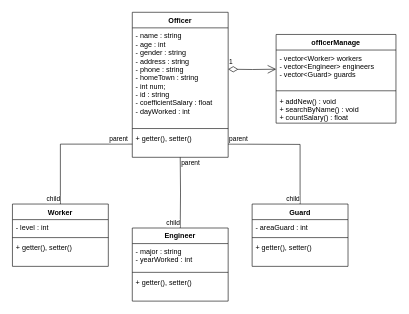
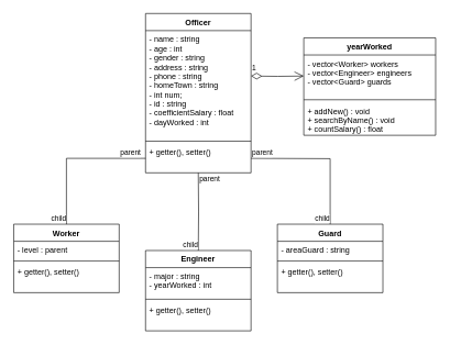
  <mxCell id="0" />
  <mxCell id="1" parent="0" />
  <mxCell id="2" value="Officer" style="swimlane;fontStyle=1;align=center;verticalAlign=top;childLayout=stackLayout;horizontal=1;startSize=26;horizontalStack=0;resizeParent=1;resizeParentMax=0;resizeLast=0;collapsible=1;marginBottom=0;" vertex="1" parent="1"><mxGeometry x="220" y="20" width="160" height="242" as="geometry" /></mxCell>
  <mxCell id="3" value="- name : string&#10;- age : int&#10;- gender : string&#10;- address : string&#10;- phone : string&#10;- homeTown : string&#10;- int num;&#10;- id : string&#10;- coefficientSalary : float&#10;- dayWorked : int" style="text;strokeColor=none;fillColor=none;align=left;verticalAlign=top;spacingLeft=4;spacingRight=4;overflow=hidden;rotatable=0;points=[[0,0.5],[1,0.5]];portConstraint=eastwest;" vertex="1" parent="2"><mxGeometry y="26" width="160" height="164" as="geometry" /></mxCell>
  <mxCell id="4" value="" style="line;strokeWidth=1;fillColor=none;align=left;verticalAlign=middle;spacingTop=-1;spacingLeft=3;spacingRight=3;rotatable=0;labelPosition=right;points=[];portConstraint=eastwest;strokeColor=inherit;" vertex="1" parent="2"><mxGeometry y="190" width="160" height="8" as="geometry" /></mxCell>
  <mxCell id="5" value="+ getter(), setter()" style="text;strokeColor=none;fillColor=none;align=left;verticalAlign=top;spacingLeft=4;spacingRight=4;overflow=hidden;rotatable=0;points=[[0,0.5],[1,0.5]];portConstraint=eastwest;" vertex="1" parent="2"><mxGeometry y="198" width="160" height="44" as="geometry" /></mxCell>
  <mxCell id="6" value="Worker" style="swimlane;fontStyle=1;align=center;verticalAlign=top;childLayout=stackLayout;horizontal=1;startSize=26;horizontalStack=0;resizeParent=1;resizeParentMax=0;resizeLast=0;collapsible=1;marginBottom=0;" vertex="1" parent="1"><mxGeometry y="340" width="160" height="104" as="geometry" x="20" /></mxCell>
- <mxCell id="7" value="- level : int" style="text;strokeColor=none;fillColor=none;align=left;verticalAlign=top;spacingLeft=4;spacingRight=4;overflow=hidden;rotatable=0;points=[[0,0.5],[1,0.5]];portConstraint=eastwest;" vertex="1" parent="6"><mxGeometry y="26" width="160" height="26" as="geometry" /></mxCell>
+ <mxCell id="7" value="- level : parent" style="text;strokeColor=none;fillColor=none;align=left;verticalAlign=top;spacingLeft=4;spacingRight=4;overflow=hidden;rotatable=0;points=[[0,0.5],[1,0.5]];portConstraint=eastwest;" vertex="1" parent="6"><mxGeometry y="26" width="160" height="26" as="geometry" /></mxCell>
  <mxCell id="8" value="" style="line;strokeWidth=1;fillColor=none;align=left;verticalAlign=middle;spacingTop=-1;spacingLeft=3;spacingRight=3;rotatable=0;labelPosition=right;points=[];portConstraint=eastwest;strokeColor=inherit;" vertex="1" parent="6"><mxGeometry y="52" width="160" height="8" as="geometry" /></mxCell>
  <mxCell id="9" value="+ getter(), setter()" style="text;strokeColor=none;fillColor=none;align=left;verticalAlign=top;spacingLeft=4;spacingRight=4;overflow=hidden;rotatable=0;points=[[0,0.5],[1,0.5]];portConstraint=eastwest;" vertex="1" parent="6"><mxGeometry y="60" width="160" height="44" as="geometry" /></mxCell>
  <mxCell id="10" value="Engineer" style="swimlane;fontStyle=1;align=center;verticalAlign=top;childLayout=stackLayout;horizontal=1;startSize=26;horizontalStack=0;resizeParent=1;resizeParentMax=0;resizeLast=0;collapsible=1;marginBottom=0;" vertex="1" parent="1"><mxGeometry x="220" y="380" width="160" height="122" as="geometry" /></mxCell>
  <mxCell id="11" value="- major : string&#10;- yearWorked : int" style="text;strokeColor=none;fillColor=none;align=left;verticalAlign=top;spacingLeft=4;spacingRight=4;overflow=hidden;rotatable=0;points=[[0,0.5],[1,0.5]];portConstraint=eastwest;" vertex="1" parent="10"><mxGeometry y="26" width="160" height="44" as="geometry" /></mxCell>
  <mxCell id="12" value="" style="line;strokeWidth=1;fillColor=none;align=left;verticalAlign=middle;spacingTop=-1;spacingLeft=3;spacingRight=3;rotatable=0;labelPosition=right;points=[];portConstraint=eastwest;strokeColor=inherit;" vertex="1" parent="10"><mxGeometry y="70" width="160" height="8" as="geometry" /></mxCell>
  <mxCell id="13" value="+ getter(), setter()" style="text;strokeColor=none;fillColor=none;align=left;verticalAlign=top;spacingLeft=4;spacingRight=4;overflow=hidden;rotatable=0;points=[[0,0.5],[1,0.5]];portConstraint=eastwest;" vertex="1" parent="10"><mxGeometry y="78" width="160" height="44" as="geometry" /></mxCell>
  <mxCell id="14" value="Guard" style="swimlane;fontStyle=1;align=center;verticalAlign=top;childLayout=stackLayout;horizontal=1;startSize=26;horizontalStack=0;resizeParent=1;resizeParentMax=0;resizeLast=0;collapsible=1;marginBottom=0;" vertex="1" parent="1"><mxGeometry x="420" y="340" width="160" height="104" as="geometry" /></mxCell>
- <mxCell id="15" value="- areaGuard : int" style="text;strokeColor=none;fillColor=none;align=left;verticalAlign=top;spacingLeft=4;spacingRight=4;overflow=hidden;rotatable=0;points=[[0,0.5],[1,0.5]];portConstraint=eastwest;" vertex="1" parent="14"><mxGeometry y="26" width="160" height="26" as="geometry" /></mxCell>
+ <mxCell id="15" value="- areaGuard : string" style="text;strokeColor=none;fillColor=none;align=left;verticalAlign=top;spacingLeft=4;spacingRight=4;overflow=hidden;rotatable=0;points=[[0,0.5],[1,0.5]];portConstraint=eastwest;" vertex="1" parent="14"><mxGeometry y="26" width="160" height="26" as="geometry" /></mxCell>
  <mxCell id="16" value="" style="line;strokeWidth=1;fillColor=none;align=left;verticalAlign=middle;spacingTop=-1;spacingLeft=3;spacingRight=3;rotatable=0;labelPosition=right;points=[];portConstraint=eastwest;strokeColor=inherit;" vertex="1" parent="14"><mxGeometry y="52" width="160" height="8" as="geometry" /></mxCell>
  <mxCell id="17" value="+ getter(), setter()" style="text;strokeColor=none;fillColor=none;align=left;verticalAlign=top;spacingLeft=4;spacingRight=4;overflow=hidden;rotatable=0;points=[[0,0.5],[1,0.5]];portConstraint=eastwest;" vertex="1" parent="14"><mxGeometry y="60" width="160" height="44" as="geometry" /></mxCell>
- <mxCell id="18" value="officerManage" style="swimlane;fontStyle=1;align=center;verticalAlign=top;childLayout=stackLayout;horizontal=1;startSize=26;horizontalStack=0;resizeParent=1;resizeParentMax=0;resizeLast=0;collapsible=1;marginBottom=0;" vertex="1" parent="1"><mxGeometry x="460" y="57" width="200" height="148" as="geometry" /></mxCell>
+ <mxCell id="18" value="yearWorked" style="swimlane;fontStyle=1;align=center;verticalAlign=top;childLayout=stackLayout;horizontal=1;startSize=26;horizontalStack=0;resizeParent=1;resizeParentMax=0;resizeLast=0;collapsible=1;marginBottom=0;" vertex="1" parent="1"><mxGeometry x="460" y="57" width="200" height="148" as="geometry" /></mxCell>
  <mxCell id="19" value="- vector&lt;Worker&gt; workers&#10;- vector&lt;Engineer&gt; engineers&#10;- vector&lt;Guard&gt; guards" style="text;strokeColor=none;fillColor=none;align=left;verticalAlign=top;spacingLeft=4;spacingRight=4;overflow=hidden;rotatable=0;points=[[0,0.5],[1,0.5]];portConstraint=eastwest;" vertex="1" parent="18"><mxGeometry y="26" width="200" height="64" as="geometry" /></mxCell>
  <mxCell id="20" value="" style="line;strokeWidth=1;fillColor=none;align=left;verticalAlign=middle;spacingTop=-1;spacingLeft=3;spacingRight=3;rotatable=0;labelPosition=right;points=[];portConstraint=eastwest;strokeColor=inherit;" vertex="1" parent="18"><mxGeometry y="90" width="200" height="8" as="geometry" /></mxCell>
  <mxCell id="21" value="+ addNew() : void&#10;+ searchByName() : void&#10;+ countSalary() : float" style="text;strokeColor=none;fillColor=none;align=left;verticalAlign=top;spacingLeft=4;spacingRight=4;overflow=hidden;rotatable=0;points=[[0,0.5],[1,0.5]];portConstraint=eastwest;" vertex="1" parent="18"><mxGeometry y="98" width="200" height="50" as="geometry" /></mxCell>
  <mxCell id="22" value="" style="endArrow=none;html=1;edgeStyle=orthogonalEdgeStyle;rounded=0;" edge="1" parent="1" target="14"><mxGeometry relative="1" as="geometry"><mxPoint x="380" y="240" as="sourcePoint" /><mxPoint x="540" y="240" as="targetPoint" /></mxGeometry></mxCell>
  <mxCell id="23" value="parent" style="edgeLabel;resizable=0;html=1;align=left;verticalAlign=bottom;" connectable="0" vertex="1" parent="22"><mxGeometry x="-1" relative="1" as="geometry" /></mxCell>
  <mxCell id="24" value="child" style="edgeLabel;resizable=0;html=1;align=right;verticalAlign=bottom;" connectable="0" vertex="1" parent="22"><mxGeometry x="1" relative="1" as="geometry" /></mxCell>
  <mxCell id="25" value="" style="endArrow=none;html=1;edgeStyle=orthogonalEdgeStyle;rounded=0;entryX=0.5;entryY=0;entryDx=0;entryDy=0;" edge="1" parent="1" target="10"><mxGeometry relative="1" as="geometry"><mxPoint x="300" y="262" as="sourcePoint" /><mxPoint x="460" y="262" as="targetPoint" /></mxGeometry></mxCell>
  <mxCell id="26" value="parent" style="edgeLabel;resizable=0;html=1;align=left;verticalAlign=bottom;" connectable="0" vertex="1" parent="25"><mxGeometry x="-1" relative="1" as="geometry"><mxPoint y="18" as="offset" /></mxGeometry></mxCell>
  <mxCell id="27" value="child" style="edgeLabel;resizable=0;html=1;align=right;verticalAlign=bottom;" connectable="0" vertex="1" parent="25"><mxGeometry x="1" relative="1" as="geometry" /></mxCell>
  <mxCell id="28" value="" style="endArrow=none;html=1;edgeStyle=orthogonalEdgeStyle;rounded=0;entryX=0.5;entryY=0;entryDx=0;entryDy=0;exitX=0;exitY=0.5;exitDx=0;exitDy=0;" edge="1" parent="1" source="5" target="6"><mxGeometry relative="1" as="geometry"><mxPoint x="40" y="230" as="sourcePoint" /><mxPoint x="200" y="230" as="targetPoint" /></mxGeometry></mxCell>
  <mxCell id="29" value="parent" style="edgeLabel;resizable=0;html=1;align=left;verticalAlign=bottom;" connectable="0" vertex="1" parent="28"><mxGeometry x="-1" relative="1" as="geometry"><mxPoint x="-40" as="offset" /></mxGeometry></mxCell>
  <mxCell id="30" value="child" style="edgeLabel;resizable=0;html=1;align=right;verticalAlign=bottom;" connectable="0" vertex="1" parent="28"><mxGeometry x="1" relative="1" as="geometry" /></mxCell>
  <mxCell id="31" value="1" style="endArrow=open;html=1;endSize=12;startArrow=diamondThin;startSize=14;startFill=0;edgeStyle=orthogonalEdgeStyle;align=left;verticalAlign=bottom;rounded=0;entryX=0;entryY=0.5;entryDx=0;entryDy=0;" edge="1" parent="1" target="19"><mxGeometry x="-1" y="3" relative="1" as="geometry"><mxPoint x="380" y="115" as="sourcePoint" /><mxPoint x="605" y="130.5" as="targetPoint" /></mxGeometry></mxCell>
